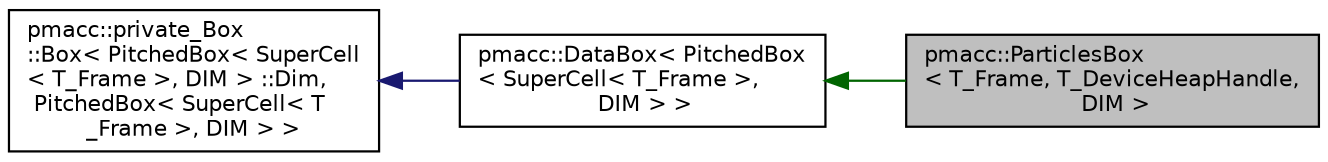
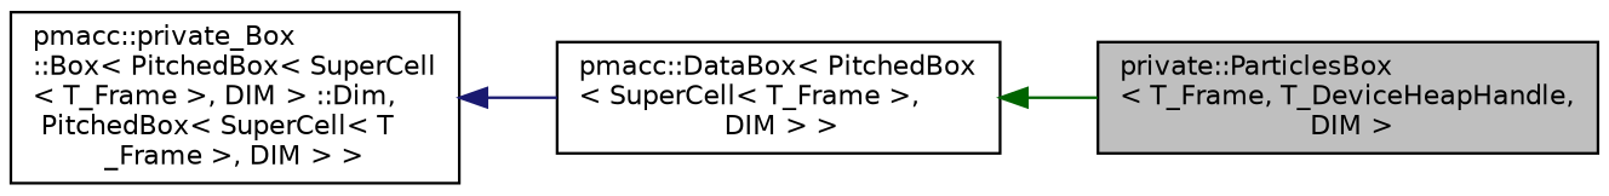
  digraph {
    rankdir=LR
    node [color=black fillcolor=white fontname=Helvetica fontsize=10 shape=record style=filled]
    edge [dir=back fontname=Helvetica fontsize=10 labelfontname=Helvetica labelfontsize=10 style=solid]
-   n1 [fillcolor=grey75 fontcolor=black height=0.2 label="pmacc::ParticlesBox\l\< T_Frame, T_DeviceHeapHandle,\l DIM \>" width=0.4]
+   n1 [fillcolor=grey75 fontcolor=black height=0.2 label="private::ParticlesBox\l\< T_Frame, T_DeviceHeapHandle,\l DIM \>" width=0.4]
    n2 [height=0.2 label="pmacc::DataBox\< PitchedBox\l\< SuperCell\< T_Frame \>,\l DIM \> \>" width=0.4]
    n3 [height=0.2 label="pmacc::private_Box\l::Box\< PitchedBox\< SuperCell\l\< T_Frame \>, DIM \> ::Dim,\l PitchedBox\< SuperCell\< T\l_Frame \>, DIM \> \>" width=0.4]
    n2 -> n1 [color=darkgreen]
    n3 -> n2 [color=midnightblue]
  }
